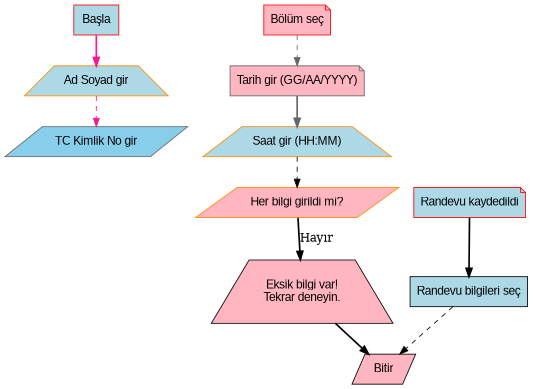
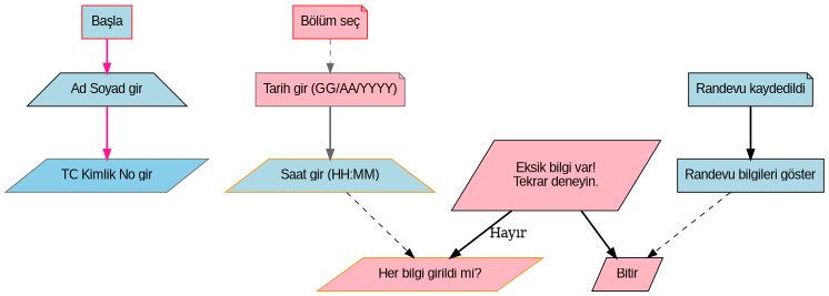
  digraph {
    rankdir=TB
    node [color=black fillcolor=lightblue fontname=Arial shape=parallelogram style=filled]
    edge [color=black style=bold]
    n1 [color=red label="Başla" shape=box]
-   n2 [color=darkorange label="Ad Soyad gir" shape=trapezium]
+   n2 [label="Ad Soyad gir" shape=trapezium]
    n3 [color=gray40 fillcolor=skyblue label="TC Kimlik No gir"]
    n4 [color=red fillcolor=lightpink label="Bölüm seç" shape=note]
    n5 [color=gray40 fillcolor=lightpink label="Tarih gir (GG/AA/YYYY)" shape=note]
    n6 [color=darkorange label="Saat gir (HH:MM)" shape=trapezium]
    n7 [color=darkorange fillcolor=lightpink label="Her bilgi girildi mi?"]
-   n8 [fillcolor=lightpink label="Eksik bilgi var!\nTekrar deneyin." shape=trapezium]
+   n8 [fillcolor=lightpink label="Eksik bilgi var!\nTekrar deneyin."]
    n9 [fillcolor=lightpink label=Bitir]
-   n10 [color=red label="Randevu kaydedildi" shape=note]
-   n11 [label="Randevu bilgileri seç" shape=box]
+   n10 [label="Randevu kaydedildi" shape=note]
+   n11 [label="Randevu bilgileri göster" shape=box]
    n1 -> n2 [color=deeppink]
-   n2 -> n3 [color=deeppink style=dashed]
+   n2 -> n3 [color=deeppink]
    n4 -> n5 [color=gray40 style=dashed]
    n5 -> n6 [color=gray40]
    n6 -> n7 [style=dashed]
-   n7 -> n8 [label="Hayır"]
+   n8 -> n7 [label="Hayır"]
    n8 -> n9
    n10 -> n11
    n11 -> n9 [style=dashed]
  }
